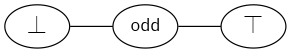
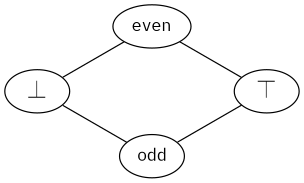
  graph {
    nodesep=1
    rankdir=LR
    fontname="IBM Plex Mono"
    node [fontname="IBM Plex Mono"]
    edge [fontname="IBM Plex Mono"]
    n1 [label="⏉" rank=2]
+   even
    odd
    n4 [label="⏊" rank=0]
+   even -- n1
    odd -- n1
+   n4 -- even
    n4 -- odd
  }
